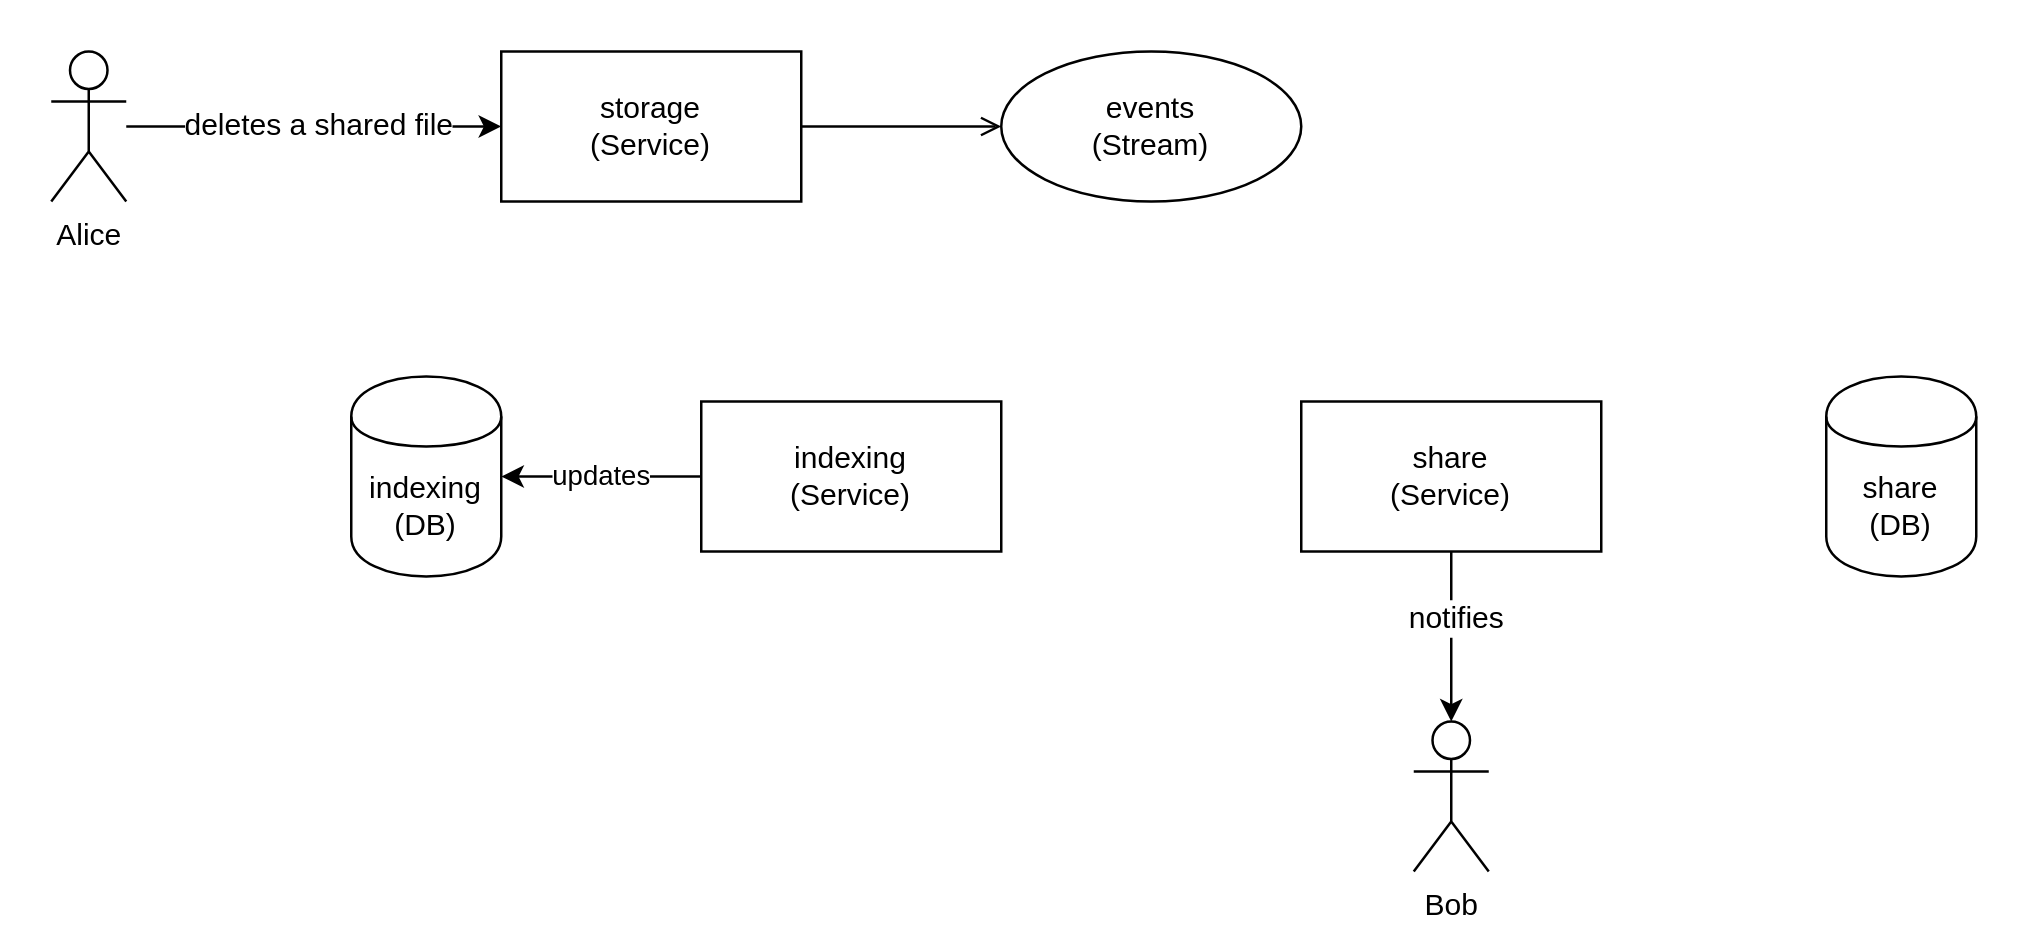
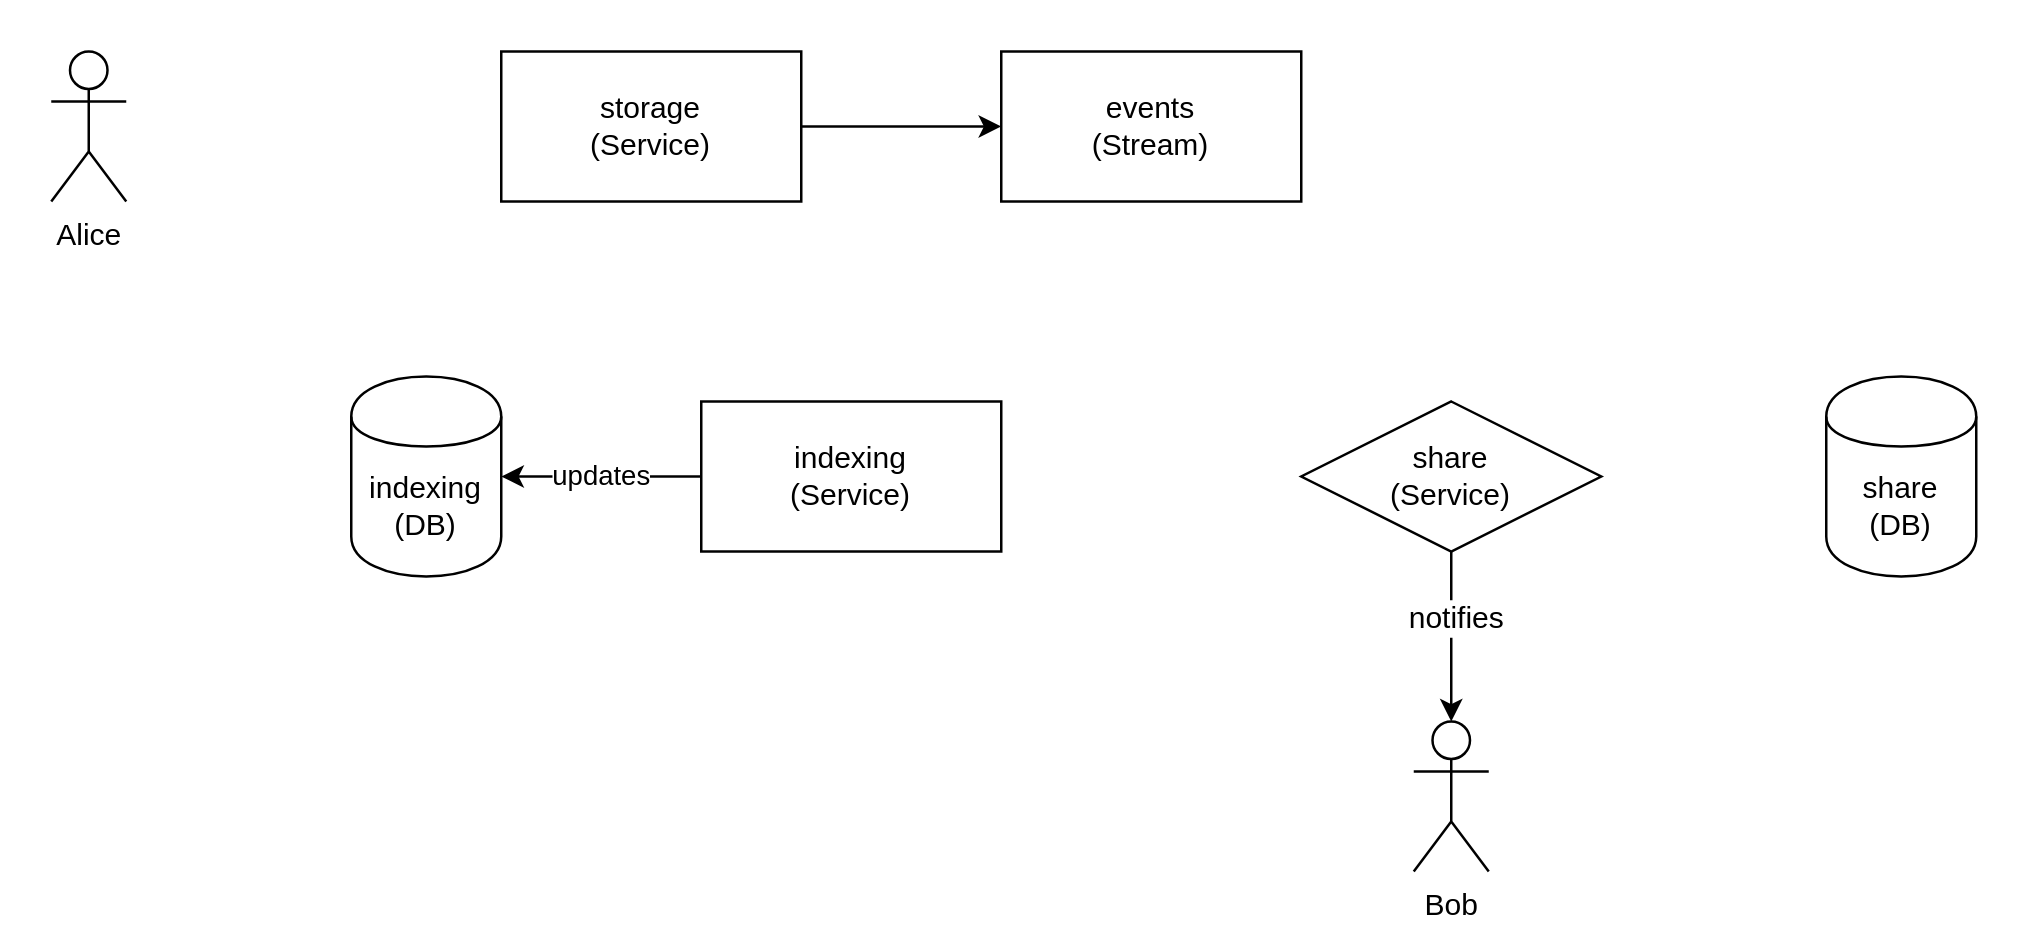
  <mxCell id="0" />
  <mxCell id="1" parent="0" />
- <mxCell id="2" value="" style="edgeStyle=orthogonalEdgeStyle;rounded=0;orthogonalLoop=1;jettySize=auto;html=1;" edge="1" parent="1" source="4" target="6"><mxGeometry relative="1" as="geometry" /></mxCell>
- <mxCell id="3" value="deletes a shared file" style="text;html=1;resizable=0;points=[];align=center;verticalAlign=middle;labelBackgroundColor=#ffffff;" vertex="1" connectable="0" parent="2"><mxGeometry x="-0.4" y="3" relative="1" as="geometry"><mxPoint x="31" y="2" as="offset" /></mxGeometry></mxCell>
  <mxCell id="4" value="Alice" style="shape=umlActor;verticalLabelPosition=bottom;labelBackgroundColor=#ffffff;verticalAlign=top;html=1;outlineConnect=0;" vertex="1" parent="1"><mxGeometry x="20" y="20" width="30" height="60" as="geometry" /></mxCell>
- <mxCell id="5" value="" style="edgeStyle=orthogonalEdgeStyle;rounded=0;orthogonalLoop=1;jettySize=auto;html=1;endArrow=open;" edge="1" parent="1" source="6" target="7"><mxGeometry relative="1" as="geometry" /></mxCell>
+ <mxCell id="5" value="" style="edgeStyle=orthogonalEdgeStyle;rounded=0;orthogonalLoop=1;jettySize=auto;html=1;" edge="1" parent="1" source="6" target="7"><mxGeometry relative="1" as="geometry" /></mxCell>
  <mxCell id="6" value="&lt;div&gt;storage&lt;/div&gt;&lt;div&gt;(Service)&lt;br&gt;&lt;/div&gt;" style="rounded=0;whiteSpace=wrap;html=1;" vertex="1" parent="1"><mxGeometry x="200" y="20" width="120" height="60" as="geometry" /></mxCell>
- <mxCell id="7" value="&lt;div&gt;events&lt;/div&gt;&lt;div&gt;(Stream)&lt;br&gt;&lt;/div&gt;" style="ellipse;whiteSpace=wrap;html=1;" vertex="1" parent="1"><mxGeometry x="400" y="20" width="120" height="60" as="geometry" /></mxCell>
+ <mxCell id="7" value="&lt;div&gt;events&lt;/div&gt;&lt;div&gt;(Stream)&lt;br&gt;&lt;/div&gt;" style="rounded=0;whiteSpace=wrap;html=1;" vertex="1" parent="1"><mxGeometry x="400" y="20" width="120" height="60" as="geometry" /></mxCell>
  <mxCell id="8" value="updates" style="edgeStyle=orthogonalEdgeStyle;rounded=0;orthogonalLoop=1;jettySize=auto;html=1;" edge="1" parent="1" source="9" target="13"><mxGeometry relative="1" as="geometry" /></mxCell>
  <mxCell id="9" value="&lt;div&gt;indexing&lt;/div&gt;&lt;div&gt;(Service)&lt;br&gt;&lt;/div&gt;" style="rounded=0;whiteSpace=wrap;html=1;" vertex="1" parent="1"><mxGeometry x="280" y="160" width="120" height="60" as="geometry" /></mxCell>
  <mxCell id="10" value="" style="edgeStyle=orthogonalEdgeStyle;rounded=0;orthogonalLoop=1;jettySize=auto;html=1;" edge="1" parent="1" source="12" target="15"><mxGeometry relative="1" as="geometry" /></mxCell>
  <mxCell id="11" value="notifies" style="text;html=1;resizable=0;points=[];align=center;verticalAlign=middle;labelBackgroundColor=#ffffff;" vertex="1" connectable="0" parent="10"><mxGeometry x="-0.235" y="1" relative="1" as="geometry"><mxPoint as="offset" /></mxGeometry></mxCell>
- <mxCell id="12" value="&lt;div&gt;share&lt;/div&gt;&lt;div&gt;(Service)&lt;br&gt;&lt;/div&gt;" style="rounded=0;whiteSpace=wrap;html=1;" vertex="1" parent="1"><mxGeometry x="520" y="160" width="120" height="60" as="geometry" /></mxCell>
+ <mxCell id="12" value="&lt;div&gt;share&lt;/div&gt;&lt;div&gt;(Service)&lt;br&gt;&lt;/div&gt;" style="rhombus;whiteSpace=wrap;html=1;" vertex="1" parent="1"><mxGeometry x="520" y="160" width="120" height="60" as="geometry" /></mxCell>
  <mxCell id="13" value="&lt;div&gt;indexing&lt;/div&gt;&lt;div&gt;(DB)&lt;br&gt;&lt;/div&gt;" style="shape=cylinder;whiteSpace=wrap;html=1;boundedLbl=1;backgroundOutline=1;" vertex="1" parent="1"><mxGeometry x="140" y="150" width="60" height="80" as="geometry" /></mxCell>
  <mxCell id="14" value="&lt;div&gt;share&lt;/div&gt;&lt;div&gt;(DB)&lt;br&gt;&lt;/div&gt;" style="shape=cylinder;whiteSpace=wrap;html=1;boundedLbl=1;backgroundOutline=1;" vertex="1" parent="1"><mxGeometry x="730" y="150" width="60" height="80" as="geometry" /></mxCell>
  <mxCell id="15" value="Bob" style="shape=umlActor;verticalLabelPosition=bottom;labelBackgroundColor=#ffffff;verticalAlign=top;html=1;outlineConnect=0;" vertex="1" parent="1"><mxGeometry x="565" y="288" width="30" height="60" as="geometry" /></mxCell>
